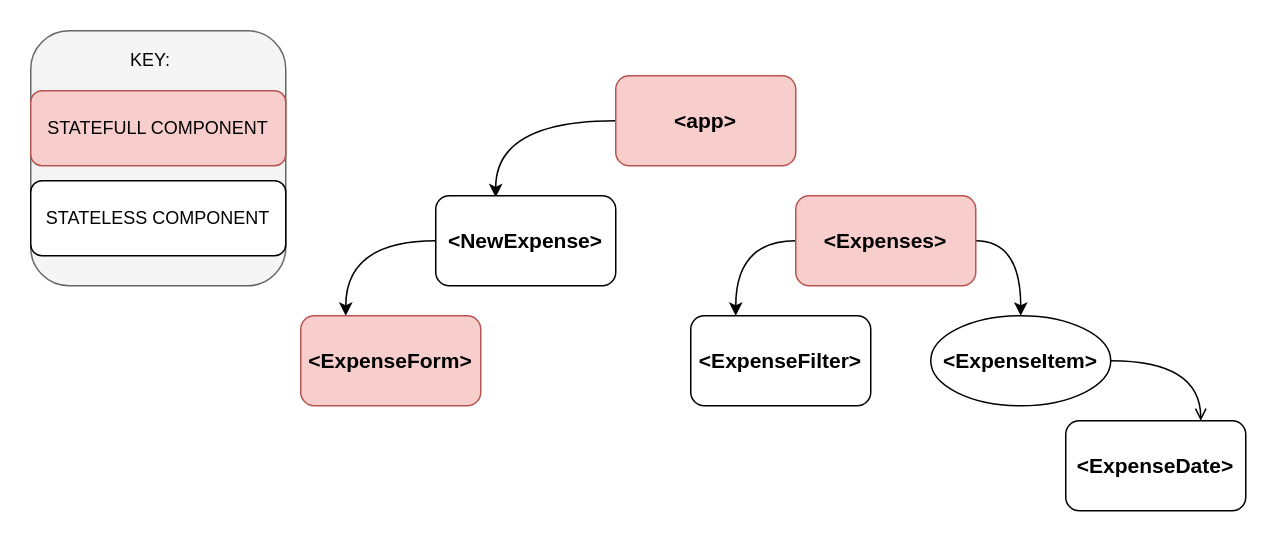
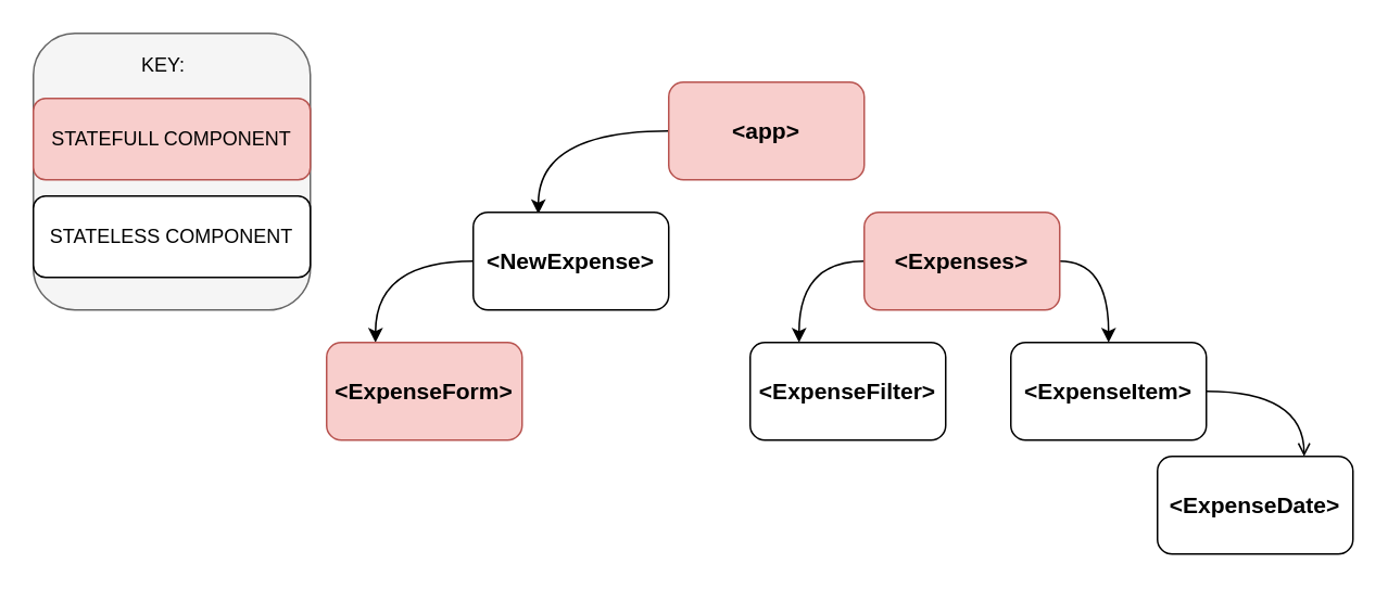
  <mxCell id="0" />
  <mxCell id="1" parent="0" />
  <mxCell id="2" style="edgeStyle=orthogonalEdgeStyle;orthogonalLoop=1;jettySize=auto;html=1;entryX=0.333;entryY=0.017;entryDx=0;entryDy=0;entryPerimeter=0;fontStyle=1;fontSize=14;curved=1;" parent="1" source="3" target="5" edge="1"><mxGeometry relative="1" as="geometry"><mxPoint x="330" y="120" as="targetPoint" /><Array as="points"><mxPoint x="330" y="80" /></Array></mxGeometry></mxCell>
  <mxCell id="3" value="&amp;lt;app&amp;gt;" style="whiteSpace=wrap;html=1;fontStyle=1;fontSize=14;fillColor=#f8cecc;strokeColor=#b85450;rounded=1;" parent="1" vertex="1"><mxGeometry x="410" y="50" width="120" height="60" as="geometry" /></mxCell>
  <mxCell id="4" style="edgeStyle=orthogonalEdgeStyle;orthogonalLoop=1;jettySize=auto;html=1;exitX=0;exitY=0.5;exitDx=0;exitDy=0;entryX=0.25;entryY=0;entryDx=0;entryDy=0;fontSize=14;curved=1;" parent="1" source="5" target="13" edge="1"><mxGeometry relative="1" as="geometry" /></mxCell>
  <mxCell id="5" value="&amp;lt;NewExpense&amp;gt;" style="whiteSpace=wrap;html=1;fontStyle=1;fontSize=14;rounded=1;" parent="1" vertex="1"><mxGeometry x="290" y="130" width="120" height="60" as="geometry" /></mxCell>
  <mxCell id="6" style="edgeStyle=orthogonalEdgeStyle;orthogonalLoop=1;jettySize=auto;html=1;exitX=1;exitY=0.5;exitDx=0;exitDy=0;entryX=0.5;entryY=0;entryDx=0;entryDy=0;fontSize=14;curved=1;" parent="1" source="8" target="10" edge="1"><mxGeometry relative="1" as="geometry" /></mxCell>
  <mxCell id="7" style="edgeStyle=orthogonalEdgeStyle;orthogonalLoop=1;jettySize=auto;html=1;exitX=0;exitY=0.5;exitDx=0;exitDy=0;entryX=0.25;entryY=0;entryDx=0;entryDy=0;fontSize=14;curved=1;" parent="1" source="8" target="11" edge="1"><mxGeometry relative="1" as="geometry" /></mxCell>
  <mxCell id="8" value="&amp;lt;Expenses&amp;gt;" style="whiteSpace=wrap;html=1;fontStyle=1;fontSize=14;fillColor=#f8cecc;strokeColor=#b85450;rounded=1;" parent="1" vertex="1"><mxGeometry x="530" y="130" width="120" height="60" as="geometry" /></mxCell>
  <mxCell id="9" style="edgeStyle=orthogonalEdgeStyle;orthogonalLoop=1;jettySize=auto;html=1;exitX=1;exitY=0.5;exitDx=0;exitDy=0;entryX=0.75;entryY=0;entryDx=0;entryDy=0;fontSize=14;curved=1;endArrow=open;" parent="1" source="10" target="12" edge="1"><mxGeometry relative="1" as="geometry" /></mxCell>
- <mxCell id="10" value="&amp;lt;ExpenseItem&amp;gt;" style="ellipse;whiteSpace=wrap;html=1;fontStyle=1;fontSize=14;" parent="1" vertex="1"><mxGeometry x="620" y="210" width="120" height="60" as="geometry" /></mxCell>
+ <mxCell id="10" value="&amp;lt;ExpenseItem&amp;gt;" style="whiteSpace=wrap;html=1;fontStyle=1;fontSize=14;rounded=1;" parent="1" vertex="1"><mxGeometry x="620" y="210" width="120" height="60" as="geometry" /></mxCell>
  <mxCell id="11" value="&amp;lt;ExpenseFilter&amp;gt;" style="whiteSpace=wrap;html=1;fontStyle=1;fontSize=14;rounded=1;" parent="1" vertex="1"><mxGeometry x="460" y="210" width="120" height="60" as="geometry" /></mxCell>
  <mxCell id="12" value="&amp;lt;ExpenseDate&amp;gt;" style="whiteSpace=wrap;html=1;fontStyle=1;fontSize=14;rounded=1;" parent="1" vertex="1"><mxGeometry x="710" y="280" width="120" height="60" as="geometry" /></mxCell>
  <mxCell id="13" value="&amp;lt;ExpenseForm&amp;gt;" style="whiteSpace=wrap;html=1;fontStyle=1;fontSize=14;fillColor=#f8cecc;strokeColor=#b85450;rounded=1;" parent="1" vertex="1"><mxGeometry x="200" y="210" width="120" height="60" as="geometry" /></mxCell>
  <mxCell id="14" value="" style="whiteSpace=wrap;html=1;aspect=fixed;fillColor=#f5f5f5;strokeColor=#666666;fontColor=#333333;rounded=1;" vertex="1" parent="1"><mxGeometry width="170" height="170" as="geometry" x="20" y="20" /></mxCell>
  <mxCell id="15" value="STATEFULL COMPONENT" style="whiteSpace=wrap;html=1;fillColor=#f8cecc;strokeColor=#b85450;rounded=1;" vertex="1" parent="1"><mxGeometry y="60" width="170" height="50" as="geometry" x="20" /></mxCell>
  <mxCell id="16" value="KEY:" style="text;html=1;strokeColor=none;fillColor=none;align=center;verticalAlign=middle;whiteSpace=wrap;rounded=1;" vertex="1" parent="1"><mxGeometry x="80" y="30" width="40" height="20" as="geometry" /></mxCell>
  <mxCell id="17" value="STATELESS COMPONENT" style="whiteSpace=wrap;html=1;rounded=1;" vertex="1" parent="1"><mxGeometry y="120" width="170" height="50" as="geometry" x="20" /></mxCell>
